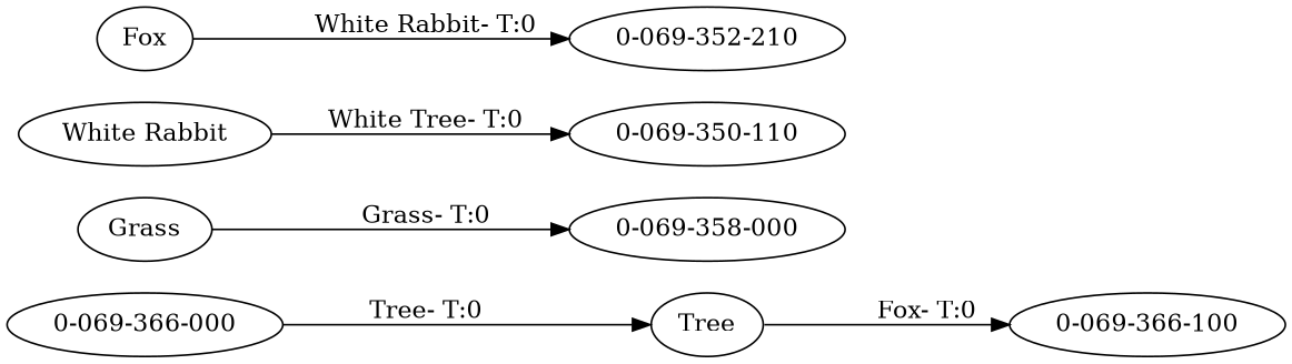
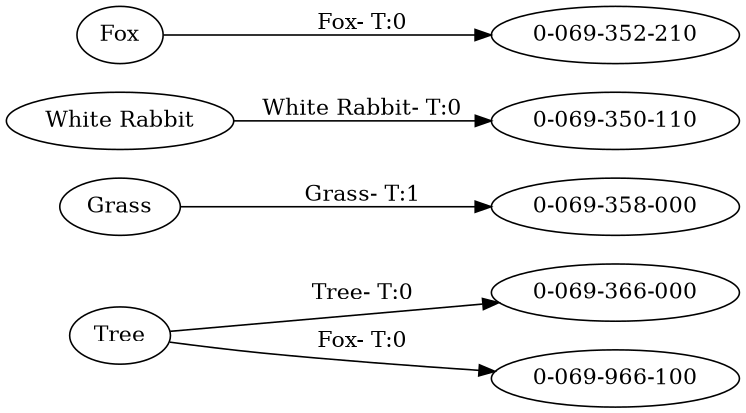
  strict digraph {
    rankdir=LR
    Tree
    "0-069-366-000"
-   "0-069-366-100"
+   "0-069-366-100" [label="0-069-966-100"]
    Grass
    "0-069-358-000"
    "White Rabbit"
    "0-069-350-110"
    Fox
    "0-069-352-210"
-   "0-069-366-000" -> Tree [label="Tree- T:0"]
+   Tree -> "0-069-366-000" [label="Tree- T:0"]
    Tree -> "0-069-366-100" [label="Fox- T:0"]
-   Grass -> "0-069-358-000" [label="Grass- T:0"]
-   "White Rabbit" -> "0-069-350-110" [label="White Tree- T:0"]
-   Fox -> "0-069-352-210" [label="White Rabbit- T:0"]
+   Grass -> "0-069-358-000" [label="Grass- T:1"]
+   "White Rabbit" -> "0-069-350-110" [label="White Rabbit- T:0"]
+   Fox -> "0-069-352-210" [label="Fox- T:0"]
  }
